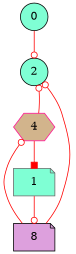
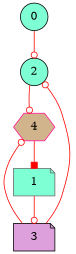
  digraph {
    node [color=black fillcolor=aquamarine shape=circle style=filled]
    edge [arrowhead=odot color=red]
    0
    2
    1 [color=gray40 shape=note]
-   3 [fillcolor=plum shape=note label=8]
+   3 [fillcolor=plum shape=note]
    4 [color=deeppink fillcolor=tan shape=hexagon]
    0 -> 2
    1 -> 3
    3 -> 2
    3 -> 4
-   4 -> 2
+   2 -> 4
    4 -> 1 [arrowhead=box]
  }
